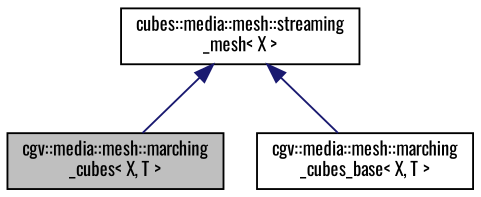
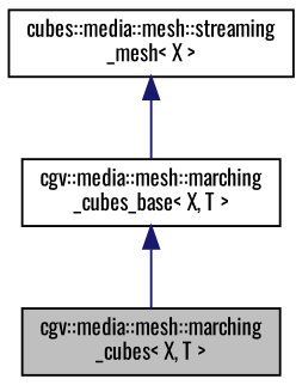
  digraph {
    fontname=Oswald
    node [color=black fontname=Oswald fontsize=10 shape=record]
    edge [color=midnightblue dir=back fontname=Oswald fontsize=10 labelfontname=Helvetica labelfontsize=10 style=solid]
    n1 [fillcolor=grey75 fontcolor=black height=0.2 label="cgv::media::mesh::marching\l_cubes\< X, T \>" style=filled width=0.4]
    n2 [height=0.2 label="cgv::media::mesh::marching\l_cubes_base\< X, T \>" width=0.4]
    n3 [height=0.2 label="cubes::media::mesh::streaming\l_mesh\< X \>" width=0.4]
-   n3 -> n1
+   n2 -> n1
    n3 -> n2
  }
